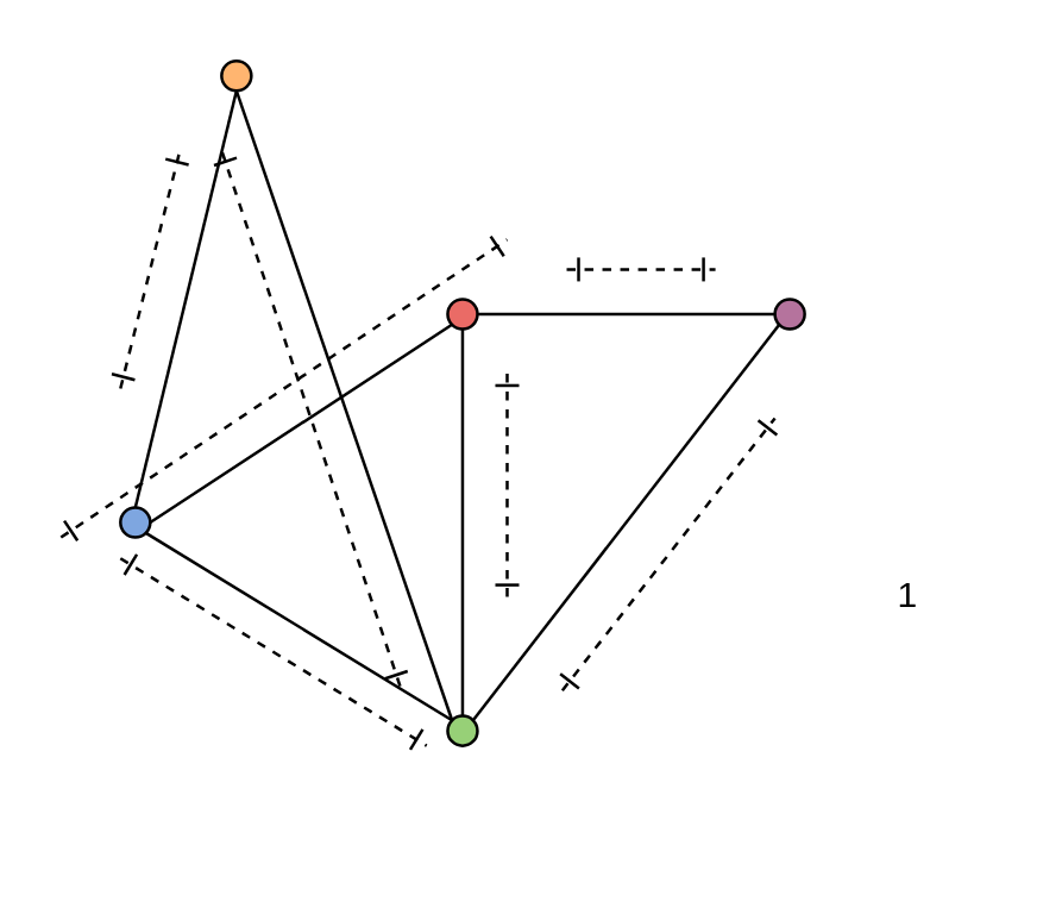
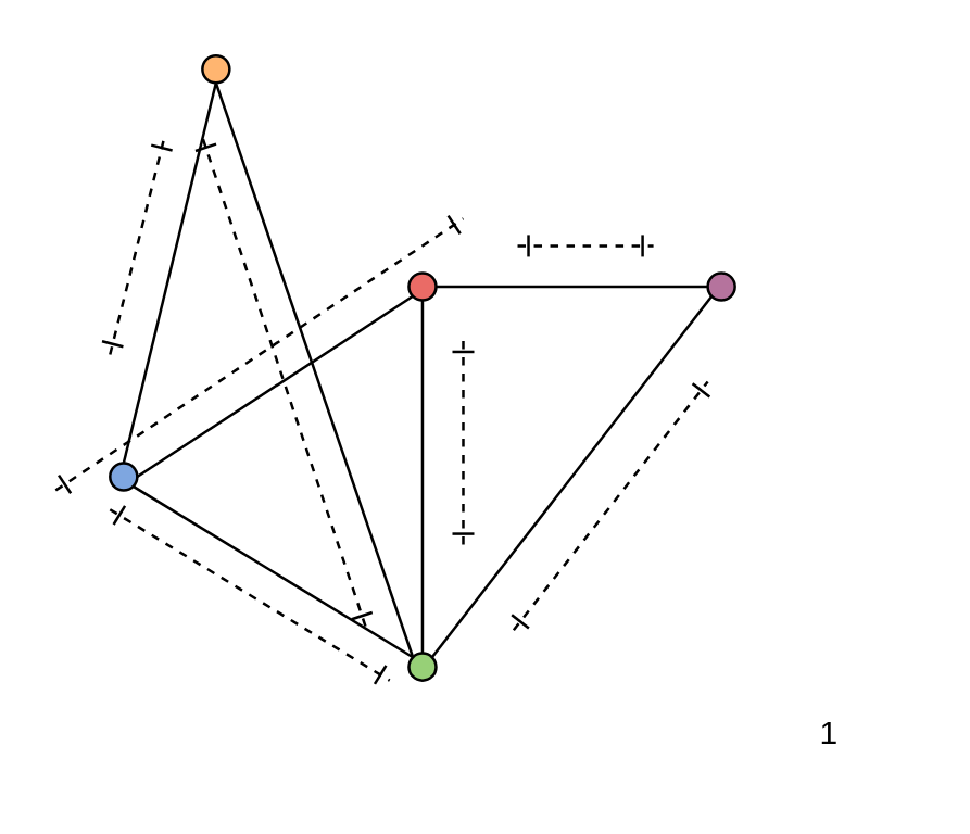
  <mxCell id="0" />
  <mxCell id="1" parent="0" />
  <mxCell id="2" value="" style="ellipse;whiteSpace=wrap;html=1;aspect=fixed;fillColor=#7EA6E0;" vertex="1" parent="1"><mxGeometry x="40" y="170" width="10" height="10" as="geometry" /></mxCell>
  <mxCell id="3" value="" style="ellipse;whiteSpace=wrap;html=1;aspect=fixed;fillColor=#EA6B66;" vertex="1" parent="1"><mxGeometry x="150" y="100" width="10" height="10" as="geometry" /></mxCell>
  <mxCell id="4" value="" style="endArrow=none;startArrow=none;html=1;rounded=0;entryX=0;entryY=1;entryDx=0;entryDy=0;exitX=1;exitY=0.5;exitDx=0;exitDy=0;startFill=0;endFill=0;" edge="1" parent="1" source="2" target="3"><mxGeometry width="50" height="50" relative="1" as="geometry"><mxPoint x="60" y="240" as="sourcePoint" /><mxPoint x="110" y="190" as="targetPoint" /></mxGeometry></mxCell>
  <mxCell id="5" value="" style="ellipse;whiteSpace=wrap;html=1;aspect=fixed;fillColor=#97D077;" vertex="1" parent="1"><mxGeometry x="150" y="240" width="10" height="10" as="geometry" /></mxCell>
  <mxCell id="6" value="" style="endArrow=none;startArrow=none;html=1;rounded=0;entryX=0.5;entryY=1;entryDx=0;entryDy=0;exitX=0.5;exitY=0;exitDx=0;exitDy=0;startFill=0;endFill=0;" edge="1" parent="1" source="5" target="3"><mxGeometry width="50" height="50" relative="1" as="geometry"><mxPoint x="60" y="185" as="sourcePoint" /><mxPoint x="161.464" y="118.536" as="targetPoint" /></mxGeometry></mxCell>
  <mxCell id="7" value="" style="endArrow=none;startArrow=none;html=1;rounded=0;entryX=0;entryY=0;entryDx=0;entryDy=0;exitX=1;exitY=1;exitDx=0;exitDy=0;startFill=0;endFill=0;" edge="1" parent="1" source="2" target="5"><mxGeometry width="50" height="50" relative="1" as="geometry"><mxPoint x="70" y="195" as="sourcePoint" /><mxPoint x="171.464" y="128.536" as="targetPoint" /></mxGeometry></mxCell>
  <mxCell id="8" value="" style="ellipse;whiteSpace=wrap;html=1;aspect=fixed;fillColor=#B5739D;" vertex="1" parent="1"><mxGeometry x="260" y="100" width="10" height="10" as="geometry" /></mxCell>
  <mxCell id="9" value="" style="endArrow=none;startArrow=none;html=1;rounded=0;entryX=0;entryY=0.5;entryDx=0;entryDy=0;exitX=1;exitY=0.5;exitDx=0;exitDy=0;startFill=0;endFill=0;" edge="1" parent="1" source="3" target="8"><mxGeometry width="50" height="50" relative="1" as="geometry"><mxPoint x="60" y="185" as="sourcePoint" /><mxPoint x="161.464" y="118.536" as="targetPoint" /></mxGeometry></mxCell>
  <mxCell id="10" value="" style="endArrow=none;startArrow=none;html=1;rounded=0;entryX=0;entryY=1;entryDx=0;entryDy=0;exitX=1;exitY=0;exitDx=0;exitDy=0;startFill=0;endFill=0;" edge="1" parent="1" source="5" target="8"><mxGeometry width="50" height="50" relative="1" as="geometry"><mxPoint x="170" y="115" as="sourcePoint" /><mxPoint x="270" y="115" as="targetPoint" /></mxGeometry></mxCell>
  <mxCell id="11" value="" style="ellipse;whiteSpace=wrap;html=1;aspect=fixed;fillColor=#FFB570;" vertex="1" parent="1"><mxGeometry x="74" y="20" width="10" height="10" as="geometry" /></mxCell>
  <mxCell id="12" value="" style="endArrow=none;startArrow=none;html=1;rounded=0;entryX=0.5;entryY=1;entryDx=0;entryDy=0;exitX=0.5;exitY=0;exitDx=0;exitDy=0;startFill=0;endFill=0;" edge="1" parent="1" source="2" target="11"><mxGeometry width="50" height="50" relative="1" as="geometry"><mxPoint x="60" y="185" as="sourcePoint" /><mxPoint x="161.464" y="118.536" as="targetPoint" /></mxGeometry></mxCell>
  <mxCell id="13" value="" style="endArrow=none;startArrow=none;html=1;rounded=0;entryX=0.5;entryY=1;entryDx=0;entryDy=0;exitX=0;exitY=0;exitDx=0;exitDy=0;startFill=0;endFill=0;" edge="1" parent="1" source="5" target="11"><mxGeometry width="50" height="50" relative="1" as="geometry"><mxPoint x="70" y="195" as="sourcePoint" /><mxPoint x="171.464" y="128.536" as="targetPoint" /></mxGeometry></mxCell>
  <mxCell id="14" value="" style="endArrow=ERone;startArrow=ERone;html=1;rounded=0;startFill=0;endFill=0;dashed=1;" edge="1" parent="1"><mxGeometry width="50" height="50" relative="1" as="geometry"><mxPoint x="40" y="130" as="sourcePoint" /><mxPoint x="60" y="50" as="targetPoint" /></mxGeometry></mxCell>
  <mxCell id="15" value="" style="endArrow=ERone;startArrow=ERone;html=1;rounded=0;entryX=0;entryY=0;entryDx=0;entryDy=0;exitX=1;exitY=1;exitDx=0;exitDy=0;startFill=0;endFill=0;dashed=1;" edge="1" parent="1"><mxGeometry width="50" height="50" relative="1" as="geometry"><mxPoint x="39.996" y="187.076" as="sourcePoint" /><mxPoint x="142.924" y="250.004" as="targetPoint" /></mxGeometry></mxCell>
  <mxCell id="16" value="" style="endArrow=ERone;startArrow=ERone;html=1;rounded=0;exitX=1;exitY=0;exitDx=0;exitDy=0;startFill=0;endFill=0;dashed=1;" edge="1" parent="1"><mxGeometry width="50" height="50" relative="1" as="geometry"><mxPoint x="188.536" y="231.464" as="sourcePoint" /><mxPoint x="260" y="140" as="targetPoint" /></mxGeometry></mxCell>
  <mxCell id="17" value="" style="endArrow=ERone;startArrow=ERone;html=1;rounded=0;startFill=0;endFill=0;dashed=1;" edge="1" parent="1"><mxGeometry width="50" height="50" relative="1" as="geometry"><mxPoint x="190" y="90" as="sourcePoint" /><mxPoint x="240" y="90" as="targetPoint" /></mxGeometry></mxCell>
  <mxCell id="18" value="" style="endArrow=ERone;startArrow=ERone;html=1;rounded=0;startFill=0;endFill=0;dashed=1;" edge="1" parent="1"><mxGeometry width="50" height="50" relative="1" as="geometry"><mxPoint x="170" y="200" as="sourcePoint" /><mxPoint x="170" y="125" as="targetPoint" /></mxGeometry></mxCell>
  <mxCell id="19" value="" style="endArrow=ERone;startArrow=ERone;html=1;rounded=0;startFill=0;endFill=0;dashed=1;" edge="1" parent="1"><mxGeometry width="50" height="50" relative="1" as="geometry"><mxPoint x="20" y="180" as="sourcePoint" /><mxPoint x="170" y="80" as="targetPoint" /></mxGeometry></mxCell>
  <mxCell id="20" value="" style="endArrow=ERone;startArrow=ERone;html=1;rounded=0;entryX=0.5;entryY=1;entryDx=0;entryDy=0;startFill=0;endFill=0;dashed=1;" edge="1" parent="1"><mxGeometry width="50" height="50" relative="1" as="geometry"><mxPoint x="134" y="230" as="sourcePoint" /><mxPoint x="74" y="50" as="targetPoint" /></mxGeometry></mxCell>
- <mxCell id="21" value="1" style="text;html=1;strokeColor=none;fillColor=none;align=center;verticalAlign=middle;whiteSpace=wrap;rounded=0;" vertex="1" parent="1"><mxGeometry x="275" y="185" width="60" height="30" as="geometry" /></mxCell>
+ <mxCell id="21" value="1" style="text;html=1;strokeColor=none;fillColor=none;align=center;verticalAlign=middle;whiteSpace=wrap;rounded=0;" vertex="1" parent="1"><mxGeometry x="275" y="255" width="60" height="30" as="geometry" /></mxCell>
